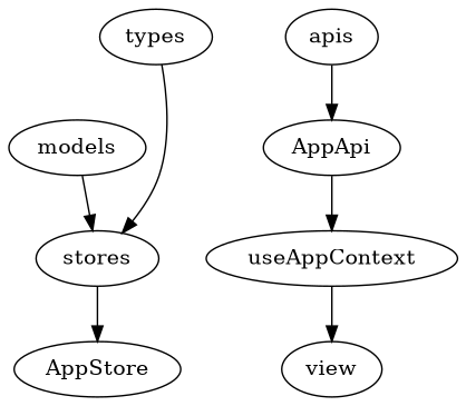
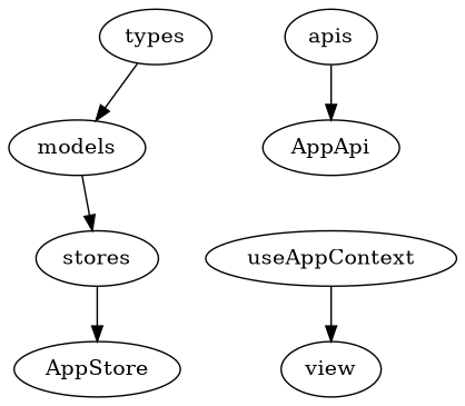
  digraph {
    types
    models
    stores
    AppStore
    apis
    AppApi
    useAppContext
    view
-   types -> stores
+   types -> models
    models -> stores
    stores -> AppStore
    apis -> AppApi
-   AppApi -> useAppContext
    useAppContext -> view
  }
